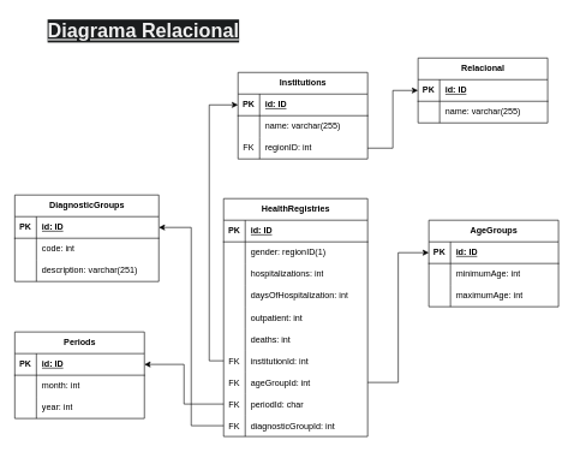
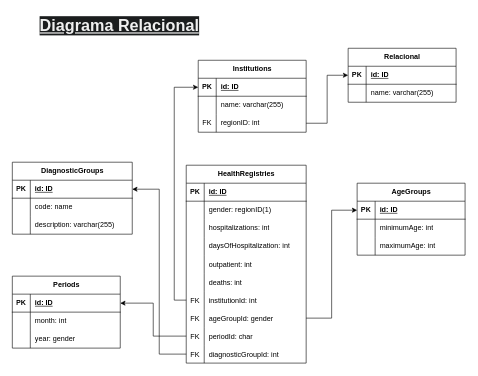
  <mxCell id="0" />
  <mxCell id="1" parent="0" />
  <mxCell id="2" value="DiagnosticGroups" style="shape=table;startSize=30;container=1;collapsible=1;childLayout=tableLayout;fixedRows=1;rowLines=0;fontStyle=1;align=center;resizeLast=1;html=1;" parent="1" vertex="1"><mxGeometry x="20" y="270" width="200" height="120" as="geometry" /></mxCell>
  <mxCell id="3" value="" style="shape=tableRow;horizontal=0;startSize=0;swimlaneHead=0;swimlaneBody=0;fillColor=none;collapsible=0;dropTarget=0;points=[[0,0.5],[1,0.5]];portConstraint=eastwest;top=0;left=0;right=0;bottom=1;" parent="2" vertex="1"><mxGeometry y="30" width="200" height="30" as="geometry" /></mxCell>
  <mxCell id="4" value="PK" style="shape=partialRectangle;connectable=0;fillColor=none;top=0;left=0;bottom=0;right=0;fontStyle=1;overflow=hidden;whiteSpace=wrap;html=1;" parent="3" vertex="1"><mxGeometry width="30" height="30" as="geometry"><mxRectangle width="30" height="30" as="alternateBounds" /></mxGeometry></mxCell>
  <mxCell id="5" value="id: ID" style="shape=partialRectangle;connectable=0;fillColor=none;top=0;left=0;bottom=0;right=0;align=left;spacingLeft=6;fontStyle=5;overflow=hidden;whiteSpace=wrap;html=1;" parent="3" vertex="1"><mxGeometry x="30" width="170" height="30" as="geometry"><mxRectangle width="170" height="30" as="alternateBounds" /></mxGeometry></mxCell>
  <mxCell id="6" value="" style="shape=tableRow;horizontal=0;startSize=0;swimlaneHead=0;swimlaneBody=0;fillColor=none;collapsible=0;dropTarget=0;points=[[0,0.5],[1,0.5]];portConstraint=eastwest;top=0;left=0;right=0;bottom=0;" parent="2" vertex="1"><mxGeometry y="60" width="200" height="30" as="geometry" /></mxCell>
  <mxCell id="7" value="" style="shape=partialRectangle;connectable=0;fillColor=none;top=0;left=0;bottom=0;right=0;editable=1;overflow=hidden;whiteSpace=wrap;html=1;" parent="6" vertex="1"><mxGeometry width="30" height="30" as="geometry"><mxRectangle width="30" height="30" as="alternateBounds" /></mxGeometry></mxCell>
- <mxCell id="8" value="code: int" style="shape=partialRectangle;connectable=0;fillColor=none;top=0;left=0;bottom=0;right=0;align=left;spacingLeft=6;overflow=hidden;whiteSpace=wrap;html=1;" parent="6" vertex="1"><mxGeometry x="30" width="170" height="30" as="geometry"><mxRectangle width="170" height="30" as="alternateBounds" /></mxGeometry></mxCell>
+ <mxCell id="8" value="code: name" style="shape=partialRectangle;connectable=0;fillColor=none;top=0;left=0;bottom=0;right=0;align=left;spacingLeft=6;overflow=hidden;whiteSpace=wrap;html=1;" parent="6" vertex="1"><mxGeometry x="30" width="170" height="30" as="geometry"><mxRectangle width="170" height="30" as="alternateBounds" /></mxGeometry></mxCell>
  <mxCell id="9" value="" style="shape=tableRow;horizontal=0;startSize=0;swimlaneHead=0;swimlaneBody=0;fillColor=none;collapsible=0;dropTarget=0;points=[[0,0.5],[1,0.5]];portConstraint=eastwest;top=0;left=0;right=0;bottom=0;" parent="2" vertex="1"><mxGeometry y="90" width="200" height="30" as="geometry" /></mxCell>
  <mxCell id="10" value="" style="shape=partialRectangle;connectable=0;fillColor=none;top=0;left=0;bottom=0;right=0;editable=1;overflow=hidden;whiteSpace=wrap;html=1;" parent="9" vertex="1"><mxGeometry width="30" height="30" as="geometry"><mxRectangle width="30" height="30" as="alternateBounds" /></mxGeometry></mxCell>
- <mxCell id="11" value="description: varchar(251)" style="shape=partialRectangle;connectable=0;fillColor=none;top=0;left=0;bottom=0;right=0;align=left;spacingLeft=6;overflow=hidden;whiteSpace=wrap;html=1;" parent="9" vertex="1"><mxGeometry x="30" width="170" height="30" as="geometry"><mxRectangle width="170" height="30" as="alternateBounds" /></mxGeometry></mxCell>
+ <mxCell id="11" value="description: varchar(255)" style="shape=partialRectangle;connectable=0;fillColor=none;top=0;left=0;bottom=0;right=0;align=left;spacingLeft=6;overflow=hidden;whiteSpace=wrap;html=1;" parent="9" vertex="1"><mxGeometry x="30" width="170" height="30" as="geometry"><mxRectangle width="170" height="30" as="alternateBounds" /></mxGeometry></mxCell>
  <mxCell id="12" value="Periods" style="shape=table;startSize=30;container=1;collapsible=1;childLayout=tableLayout;fixedRows=1;rowLines=0;fontStyle=1;align=center;resizeLast=1;html=1;" parent="1" vertex="1"><mxGeometry x="20" y="460" width="180" height="120" as="geometry" /></mxCell>
  <mxCell id="13" value="" style="shape=tableRow;horizontal=0;startSize=0;swimlaneHead=0;swimlaneBody=0;fillColor=none;collapsible=0;dropTarget=0;points=[[0,0.5],[1,0.5]];portConstraint=eastwest;top=0;left=0;right=0;bottom=1;" parent="12" vertex="1"><mxGeometry y="30" width="180" height="30" as="geometry" /></mxCell>
  <mxCell id="14" value="PK" style="shape=partialRectangle;connectable=0;fillColor=none;top=0;left=0;bottom=0;right=0;fontStyle=1;overflow=hidden;whiteSpace=wrap;html=1;" parent="13" vertex="1"><mxGeometry width="30" height="30" as="geometry"><mxRectangle width="30" height="30" as="alternateBounds" /></mxGeometry></mxCell>
  <mxCell id="15" value="id: ID" style="shape=partialRectangle;connectable=0;fillColor=none;top=0;left=0;bottom=0;right=0;align=left;spacingLeft=6;fontStyle=5;overflow=hidden;whiteSpace=wrap;html=1;" parent="13" vertex="1"><mxGeometry x="30" width="150" height="30" as="geometry"><mxRectangle width="150" height="30" as="alternateBounds" /></mxGeometry></mxCell>
  <mxCell id="16" value="" style="shape=tableRow;horizontal=0;startSize=0;swimlaneHead=0;swimlaneBody=0;fillColor=none;collapsible=0;dropTarget=0;points=[[0,0.5],[1,0.5]];portConstraint=eastwest;top=0;left=0;right=0;bottom=0;" parent="12" vertex="1"><mxGeometry y="60" width="180" height="30" as="geometry" /></mxCell>
  <mxCell id="17" value="" style="shape=partialRectangle;connectable=0;fillColor=none;top=0;left=0;bottom=0;right=0;editable=1;overflow=hidden;whiteSpace=wrap;html=1;" parent="16" vertex="1"><mxGeometry width="30" height="30" as="geometry"><mxRectangle width="30" height="30" as="alternateBounds" /></mxGeometry></mxCell>
  <mxCell id="18" value="month: int" style="shape=partialRectangle;connectable=0;fillColor=none;top=0;left=0;bottom=0;right=0;align=left;spacingLeft=6;overflow=hidden;whiteSpace=wrap;html=1;" parent="16" vertex="1"><mxGeometry x="30" width="150" height="30" as="geometry"><mxRectangle width="150" height="30" as="alternateBounds" /></mxGeometry></mxCell>
  <mxCell id="19" value="" style="shape=tableRow;horizontal=0;startSize=0;swimlaneHead=0;swimlaneBody=0;fillColor=none;collapsible=0;dropTarget=0;points=[[0,0.5],[1,0.5]];portConstraint=eastwest;top=0;left=0;right=0;bottom=0;" parent="12" vertex="1"><mxGeometry y="90" width="180" height="30" as="geometry" /></mxCell>
  <mxCell id="20" value="" style="shape=partialRectangle;connectable=0;fillColor=none;top=0;left=0;bottom=0;right=0;editable=1;overflow=hidden;whiteSpace=wrap;html=1;" parent="19" vertex="1"><mxGeometry width="30" height="30" as="geometry"><mxRectangle width="30" height="30" as="alternateBounds" /></mxGeometry></mxCell>
- <mxCell id="21" value="year: int" style="shape=partialRectangle;connectable=0;fillColor=none;top=0;left=0;bottom=0;right=0;align=left;spacingLeft=6;overflow=hidden;whiteSpace=wrap;html=1;" parent="19" vertex="1"><mxGeometry x="30" width="150" height="30" as="geometry"><mxRectangle width="150" height="30" as="alternateBounds" /></mxGeometry></mxCell>
+ <mxCell id="21" value="year: gender" style="shape=partialRectangle;connectable=0;fillColor=none;top=0;left=0;bottom=0;right=0;align=left;spacingLeft=6;overflow=hidden;whiteSpace=wrap;html=1;" parent="19" vertex="1"><mxGeometry x="30" width="150" height="30" as="geometry"><mxRectangle width="150" height="30" as="alternateBounds" /></mxGeometry></mxCell>
  <mxCell id="22" value="Relacional" style="shape=table;startSize=30;container=1;collapsible=1;childLayout=tableLayout;fixedRows=1;rowLines=0;fontStyle=1;align=center;resizeLast=1;html=1;" parent="1" vertex="1"><mxGeometry x="580" y="80" width="180" height="90" as="geometry" /></mxCell>
  <mxCell id="23" value="" style="shape=tableRow;horizontal=0;startSize=0;swimlaneHead=0;swimlaneBody=0;fillColor=none;collapsible=0;dropTarget=0;points=[[0,0.5],[1,0.5]];portConstraint=eastwest;top=0;left=0;right=0;bottom=1;" parent="22" vertex="1"><mxGeometry y="30" width="180" height="30" as="geometry" /></mxCell>
  <mxCell id="24" value="PK" style="shape=partialRectangle;connectable=0;fillColor=none;top=0;left=0;bottom=0;right=0;fontStyle=1;overflow=hidden;whiteSpace=wrap;html=1;" parent="23" vertex="1"><mxGeometry width="30" height="30" as="geometry"><mxRectangle width="30" height="30" as="alternateBounds" /></mxGeometry></mxCell>
  <mxCell id="25" value="id: ID" style="shape=partialRectangle;connectable=0;fillColor=none;top=0;left=0;bottom=0;right=0;align=left;spacingLeft=6;fontStyle=5;overflow=hidden;whiteSpace=wrap;html=1;" parent="23" vertex="1"><mxGeometry x="30" width="150" height="30" as="geometry"><mxRectangle width="150" height="30" as="alternateBounds" /></mxGeometry></mxCell>
  <mxCell id="26" value="" style="shape=tableRow;horizontal=0;startSize=0;swimlaneHead=0;swimlaneBody=0;fillColor=none;collapsible=0;dropTarget=0;points=[[0,0.5],[1,0.5]];portConstraint=eastwest;top=0;left=0;right=0;bottom=0;" parent="22" vertex="1"><mxGeometry y="60" width="180" height="30" as="geometry" /></mxCell>
  <mxCell id="27" value="" style="shape=partialRectangle;connectable=0;fillColor=none;top=0;left=0;bottom=0;right=0;editable=1;overflow=hidden;whiteSpace=wrap;html=1;" parent="26" vertex="1"><mxGeometry width="30" height="30" as="geometry"><mxRectangle width="30" height="30" as="alternateBounds" /></mxGeometry></mxCell>
  <mxCell id="28" value="name: varchar(255)" style="shape=partialRectangle;connectable=0;fillColor=none;top=0;left=0;bottom=0;right=0;align=left;spacingLeft=6;overflow=hidden;whiteSpace=wrap;html=1;" parent="26" vertex="1"><mxGeometry x="30" width="150" height="30" as="geometry"><mxRectangle width="150" height="30" as="alternateBounds" /></mxGeometry></mxCell>
  <mxCell id="29" value="HealthRegistries" style="shape=table;startSize=30;container=1;collapsible=1;childLayout=tableLayout;fixedRows=1;rowLines=0;fontStyle=1;align=center;resizeLast=1;html=1;" parent="1" vertex="1"><mxGeometry x="310" y="275" width="200" height="330" as="geometry" /></mxCell>
  <mxCell id="30" value="" style="shape=tableRow;horizontal=0;startSize=0;swimlaneHead=0;swimlaneBody=0;fillColor=none;collapsible=0;dropTarget=0;points=[[0,0.5],[1,0.5]];portConstraint=eastwest;top=0;left=0;right=0;bottom=1;" parent="29" vertex="1"><mxGeometry y="30" width="200" height="30" as="geometry" /></mxCell>
  <mxCell id="31" value="PK" style="shape=partialRectangle;connectable=0;fillColor=none;top=0;left=0;bottom=0;right=0;fontStyle=1;overflow=hidden;whiteSpace=wrap;html=1;" parent="30" vertex="1"><mxGeometry width="30" height="30" as="geometry"><mxRectangle width="30" height="30" as="alternateBounds" /></mxGeometry></mxCell>
  <mxCell id="32" value="id: ID" style="shape=partialRectangle;connectable=0;fillColor=none;top=0;left=0;bottom=0;right=0;align=left;spacingLeft=6;fontStyle=5;overflow=hidden;whiteSpace=wrap;html=1;" parent="30" vertex="1"><mxGeometry x="30" width="170" height="30" as="geometry"><mxRectangle width="170" height="30" as="alternateBounds" /></mxGeometry></mxCell>
  <mxCell id="33" value="" style="shape=tableRow;horizontal=0;startSize=0;swimlaneHead=0;swimlaneBody=0;fillColor=none;collapsible=0;dropTarget=0;points=[[0,0.5],[1,0.5]];portConstraint=eastwest;top=0;left=0;right=0;bottom=0;" parent="29" vertex="1"><mxGeometry y="60" width="200" height="30" as="geometry" /></mxCell>
  <mxCell id="34" value="" style="shape=partialRectangle;connectable=0;fillColor=none;top=0;left=0;bottom=0;right=0;editable=1;overflow=hidden;whiteSpace=wrap;html=1;" parent="33" vertex="1"><mxGeometry width="30" height="30" as="geometry"><mxRectangle width="30" height="30" as="alternateBounds" /></mxGeometry></mxCell>
  <mxCell id="35" value="gender: regionID(1)" style="shape=partialRectangle;connectable=0;fillColor=none;top=0;left=0;bottom=0;right=0;align=left;spacingLeft=6;overflow=hidden;whiteSpace=wrap;html=1;" parent="33" vertex="1"><mxGeometry x="30" width="170" height="30" as="geometry"><mxRectangle width="170" height="30" as="alternateBounds" /></mxGeometry></mxCell>
  <mxCell id="36" value="" style="shape=tableRow;horizontal=0;startSize=0;swimlaneHead=0;swimlaneBody=0;fillColor=none;collapsible=0;dropTarget=0;points=[[0,0.5],[1,0.5]];portConstraint=eastwest;top=0;left=0;right=0;bottom=0;" parent="29" vertex="1"><mxGeometry y="90" width="200" height="30" as="geometry" /></mxCell>
  <mxCell id="37" value="" style="shape=partialRectangle;connectable=0;fillColor=none;top=0;left=0;bottom=0;right=0;editable=1;overflow=hidden;whiteSpace=wrap;html=1;" parent="36" vertex="1"><mxGeometry width="30" height="30" as="geometry"><mxRectangle width="30" height="30" as="alternateBounds" /></mxGeometry></mxCell>
  <mxCell id="38" value="hospitalizations: int" style="shape=partialRectangle;connectable=0;fillColor=none;top=0;left=0;bottom=0;right=0;align=left;spacingLeft=6;overflow=hidden;whiteSpace=wrap;html=1;" parent="36" vertex="1"><mxGeometry x="30" width="170" height="30" as="geometry"><mxRectangle width="170" height="30" as="alternateBounds" /></mxGeometry></mxCell>
  <mxCell id="39" value="" style="shape=tableRow;horizontal=0;startSize=0;swimlaneHead=0;swimlaneBody=0;fillColor=none;collapsible=0;dropTarget=0;points=[[0,0.5],[1,0.5]];portConstraint=eastwest;top=0;left=0;right=0;bottom=0;" parent="29" vertex="1"><mxGeometry y="120" width="200" height="30" as="geometry" /></mxCell>
  <mxCell id="40" value="" style="shape=partialRectangle;connectable=0;fillColor=none;top=0;left=0;bottom=0;right=0;editable=1;overflow=hidden;whiteSpace=wrap;html=1;" parent="39" vertex="1"><mxGeometry width="30" height="30" as="geometry"><mxRectangle width="30" height="30" as="alternateBounds" /></mxGeometry></mxCell>
  <mxCell id="41" value="daysOfHospitalization: int" style="shape=partialRectangle;connectable=0;fillColor=none;top=0;left=0;bottom=0;right=0;align=left;spacingLeft=6;overflow=hidden;whiteSpace=wrap;html=1;" parent="39" vertex="1"><mxGeometry x="30" width="170" height="30" as="geometry"><mxRectangle width="170" height="30" as="alternateBounds" /></mxGeometry></mxCell>
  <mxCell id="42" value="" style="shape=tableRow;horizontal=0;startSize=0;swimlaneHead=0;swimlaneBody=0;fillColor=none;collapsible=0;dropTarget=0;points=[[0,0.5],[1,0.5]];portConstraint=eastwest;top=0;left=0;right=0;bottom=0;" parent="29" vertex="1"><mxGeometry y="150" width="200" height="30" as="geometry" /></mxCell>
  <mxCell id="43" value="" style="shape=partialRectangle;connectable=0;fillColor=none;top=0;left=0;bottom=0;right=0;editable=1;overflow=hidden;" parent="42" vertex="1"><mxGeometry width="30" height="30" as="geometry"><mxRectangle width="30" height="30" as="alternateBounds" /></mxGeometry></mxCell>
  <mxCell id="44" value="outpatient: int" style="shape=partialRectangle;connectable=0;fillColor=none;top=0;left=0;bottom=0;right=0;align=left;spacingLeft=6;overflow=hidden;" parent="42" vertex="1"><mxGeometry x="30" width="170" height="30" as="geometry"><mxRectangle width="170" height="30" as="alternateBounds" /></mxGeometry></mxCell>
  <mxCell id="45" value="" style="shape=tableRow;horizontal=0;startSize=0;swimlaneHead=0;swimlaneBody=0;fillColor=none;collapsible=0;dropTarget=0;points=[[0,0.5],[1,0.5]];portConstraint=eastwest;top=0;left=0;right=0;bottom=0;" parent="29" vertex="1"><mxGeometry y="180" width="200" height="30" as="geometry" /></mxCell>
  <mxCell id="46" value="" style="shape=partialRectangle;connectable=0;fillColor=none;top=0;left=0;bottom=0;right=0;editable=1;overflow=hidden;" parent="45" vertex="1"><mxGeometry width="30" height="30" as="geometry"><mxRectangle width="30" height="30" as="alternateBounds" /></mxGeometry></mxCell>
  <mxCell id="47" value="deaths: int" style="shape=partialRectangle;connectable=0;fillColor=none;top=0;left=0;bottom=0;right=0;align=left;spacingLeft=6;overflow=hidden;" parent="45" vertex="1"><mxGeometry x="30" width="170" height="30" as="geometry"><mxRectangle width="170" height="30" as="alternateBounds" /></mxGeometry></mxCell>
  <mxCell id="48" value="" style="shape=tableRow;horizontal=0;startSize=0;swimlaneHead=0;swimlaneBody=0;fillColor=none;collapsible=0;dropTarget=0;points=[[0,0.5],[1,0.5]];portConstraint=eastwest;top=0;left=0;right=0;bottom=0;" parent="29" vertex="1"><mxGeometry y="210" width="200" height="30" as="geometry" /></mxCell>
  <mxCell id="49" value="FK" style="shape=partialRectangle;connectable=0;fillColor=none;top=0;left=0;bottom=0;right=0;editable=1;overflow=hidden;" parent="48" vertex="1"><mxGeometry width="30" height="30" as="geometry"><mxRectangle width="30" height="30" as="alternateBounds" /></mxGeometry></mxCell>
  <mxCell id="50" value="institutionId: int" style="shape=partialRectangle;connectable=0;fillColor=none;top=0;left=0;bottom=0;right=0;align=left;spacingLeft=6;overflow=hidden;" parent="48" vertex="1"><mxGeometry x="30" width="170" height="30" as="geometry"><mxRectangle width="170" height="30" as="alternateBounds" /></mxGeometry></mxCell>
  <mxCell id="51" value="" style="shape=tableRow;horizontal=0;startSize=0;swimlaneHead=0;swimlaneBody=0;fillColor=none;collapsible=0;dropTarget=0;points=[[0,0.5],[1,0.5]];portConstraint=eastwest;top=0;left=0;right=0;bottom=0;" parent="29" vertex="1"><mxGeometry y="240" width="200" height="30" as="geometry" /></mxCell>
  <mxCell id="52" value="FK" style="shape=partialRectangle;connectable=0;fillColor=none;top=0;left=0;bottom=0;right=0;editable=1;overflow=hidden;" parent="51" vertex="1"><mxGeometry width="30" height="30" as="geometry"><mxRectangle width="30" height="30" as="alternateBounds" /></mxGeometry></mxCell>
- <mxCell id="53" value="ageGroupId: int" style="shape=partialRectangle;connectable=0;fillColor=none;top=0;left=0;bottom=0;right=0;align=left;spacingLeft=6;overflow=hidden;" parent="51" vertex="1"><mxGeometry x="30" width="170" height="30" as="geometry"><mxRectangle width="170" height="30" as="alternateBounds" /></mxGeometry></mxCell>
+ <mxCell id="53" value="ageGroupId: gender" style="shape=partialRectangle;connectable=0;fillColor=none;top=0;left=0;bottom=0;right=0;align=left;spacingLeft=6;overflow=hidden;" parent="51" vertex="1"><mxGeometry x="30" width="170" height="30" as="geometry"><mxRectangle width="170" height="30" as="alternateBounds" /></mxGeometry></mxCell>
  <mxCell id="54" value="" style="shape=tableRow;horizontal=0;startSize=0;swimlaneHead=0;swimlaneBody=0;fillColor=none;collapsible=0;dropTarget=0;points=[[0,0.5],[1,0.5]];portConstraint=eastwest;top=0;left=0;right=0;bottom=0;" parent="29" vertex="1"><mxGeometry y="270" width="200" height="30" as="geometry" /></mxCell>
  <mxCell id="55" value="FK" style="shape=partialRectangle;connectable=0;fillColor=none;top=0;left=0;bottom=0;right=0;editable=1;overflow=hidden;" parent="54" vertex="1"><mxGeometry width="30" height="30" as="geometry"><mxRectangle width="30" height="30" as="alternateBounds" /></mxGeometry></mxCell>
  <mxCell id="56" value="periodId: char" style="shape=partialRectangle;connectable=0;fillColor=none;top=0;left=0;bottom=0;right=0;align=left;spacingLeft=6;overflow=hidden;" parent="54" vertex="1"><mxGeometry x="30" width="170" height="30" as="geometry"><mxRectangle width="170" height="30" as="alternateBounds" /></mxGeometry></mxCell>
  <mxCell id="57" value="" style="shape=tableRow;horizontal=0;startSize=0;swimlaneHead=0;swimlaneBody=0;fillColor=none;collapsible=0;dropTarget=0;points=[[0,0.5],[1,0.5]];portConstraint=eastwest;top=0;left=0;right=0;bottom=0;" parent="29" vertex="1"><mxGeometry y="300" width="200" height="30" as="geometry" /></mxCell>
  <mxCell id="58" value="FK" style="shape=partialRectangle;connectable=0;fillColor=none;top=0;left=0;bottom=0;right=0;editable=1;overflow=hidden;" parent="57" vertex="1"><mxGeometry width="30" height="30" as="geometry"><mxRectangle width="30" height="30" as="alternateBounds" /></mxGeometry></mxCell>
  <mxCell id="59" value="diagnosticGroupId: int" style="shape=partialRectangle;connectable=0;fillColor=none;top=0;left=0;bottom=0;right=0;align=left;spacingLeft=6;overflow=hidden;" parent="57" vertex="1"><mxGeometry x="30" width="170" height="30" as="geometry"><mxRectangle width="170" height="30" as="alternateBounds" /></mxGeometry></mxCell>
  <mxCell id="60" value="Institutions" style="shape=table;startSize=30;container=1;collapsible=1;childLayout=tableLayout;fixedRows=1;rowLines=0;fontStyle=1;align=center;resizeLast=1;html=1;" parent="1" vertex="1"><mxGeometry x="330" y="100" width="180" height="120" as="geometry" /></mxCell>
  <mxCell id="61" value="" style="shape=tableRow;horizontal=0;startSize=0;swimlaneHead=0;swimlaneBody=0;fillColor=none;collapsible=0;dropTarget=0;points=[[0,0.5],[1,0.5]];portConstraint=eastwest;top=0;left=0;right=0;bottom=1;" parent="60" vertex="1"><mxGeometry y="30" width="180" height="30" as="geometry" /></mxCell>
  <mxCell id="62" value="PK" style="shape=partialRectangle;connectable=0;fillColor=none;top=0;left=0;bottom=0;right=0;fontStyle=1;overflow=hidden;whiteSpace=wrap;html=1;" parent="61" vertex="1"><mxGeometry width="30" height="30" as="geometry"><mxRectangle width="30" height="30" as="alternateBounds" /></mxGeometry></mxCell>
  <mxCell id="63" value="id: ID" style="shape=partialRectangle;connectable=0;fillColor=none;top=0;left=0;bottom=0;right=0;align=left;spacingLeft=6;fontStyle=5;overflow=hidden;whiteSpace=wrap;html=1;" parent="61" vertex="1"><mxGeometry x="30" width="150" height="30" as="geometry"><mxRectangle width="150" height="30" as="alternateBounds" /></mxGeometry></mxCell>
  <mxCell id="64" value="" style="shape=tableRow;horizontal=0;startSize=0;swimlaneHead=0;swimlaneBody=0;fillColor=none;collapsible=0;dropTarget=0;points=[[0,0.5],[1,0.5]];portConstraint=eastwest;top=0;left=0;right=0;bottom=0;" parent="60" vertex="1"><mxGeometry y="60" width="180" height="30" as="geometry" /></mxCell>
  <mxCell id="65" value="" style="shape=partialRectangle;connectable=0;fillColor=none;top=0;left=0;bottom=0;right=0;editable=1;overflow=hidden;whiteSpace=wrap;html=1;" parent="64" vertex="1"><mxGeometry width="30" height="30" as="geometry"><mxRectangle width="30" height="30" as="alternateBounds" /></mxGeometry></mxCell>
  <mxCell id="66" value="name: varchar(255)" style="shape=partialRectangle;connectable=0;fillColor=none;top=0;left=0;bottom=0;right=0;align=left;spacingLeft=6;overflow=hidden;whiteSpace=wrap;html=1;" parent="64" vertex="1"><mxGeometry x="30" width="150" height="30" as="geometry"><mxRectangle width="150" height="30" as="alternateBounds" /></mxGeometry></mxCell>
  <mxCell id="67" value="" style="shape=tableRow;horizontal=0;startSize=0;swimlaneHead=0;swimlaneBody=0;fillColor=none;collapsible=0;dropTarget=0;points=[[0,0.5],[1,0.5]];portConstraint=eastwest;top=0;left=0;right=0;bottom=0;" parent="60" vertex="1"><mxGeometry y="90" width="180" height="30" as="geometry" /></mxCell>
  <mxCell id="68" value="FK" style="shape=partialRectangle;connectable=0;fillColor=none;top=0;left=0;bottom=0;right=0;editable=1;overflow=hidden;whiteSpace=wrap;html=1;" parent="67" vertex="1"><mxGeometry width="30" height="30" as="geometry"><mxRectangle width="30" height="30" as="alternateBounds" /></mxGeometry></mxCell>
  <mxCell id="69" value="regionID: int" style="shape=partialRectangle;connectable=0;fillColor=none;top=0;left=0;bottom=0;right=0;align=left;spacingLeft=6;overflow=hidden;whiteSpace=wrap;html=1;" parent="67" vertex="1"><mxGeometry x="30" width="150" height="30" as="geometry"><mxRectangle width="150" height="30" as="alternateBounds" /></mxGeometry></mxCell>
  <mxCell id="70" style="edgeStyle=orthogonalEdgeStyle;rounded=0;orthogonalLoop=1;jettySize=auto;html=1;entryX=1;entryY=0.5;entryDx=0;entryDy=0;endArrow=none;endFill=0;startArrow=classic;startFill=1;" parent="1" source="23" target="67" edge="1"><mxGeometry relative="1" as="geometry" /></mxCell>
  <mxCell id="71" style="edgeStyle=orthogonalEdgeStyle;rounded=0;orthogonalLoop=1;jettySize=auto;html=1;entryX=0;entryY=0.5;entryDx=0;entryDy=0;endArrow=none;endFill=0;startArrow=classic;startFill=1;" parent="1" source="61" target="48" edge="1"><mxGeometry relative="1" as="geometry" /></mxCell>
  <mxCell id="72" style="edgeStyle=orthogonalEdgeStyle;rounded=0;orthogonalLoop=1;jettySize=auto;html=1;entryX=0;entryY=0.5;entryDx=0;entryDy=0;startArrow=classic;startFill=1;endArrow=none;endFill=0;" parent="1" source="13" target="54" edge="1"><mxGeometry relative="1" as="geometry" /></mxCell>
  <mxCell id="73" style="edgeStyle=orthogonalEdgeStyle;rounded=0;orthogonalLoop=1;jettySize=auto;html=1;entryX=0;entryY=0.5;entryDx=0;entryDy=0;startArrow=classic;startFill=1;endArrow=none;endFill=0;" parent="1" source="3" target="57" edge="1"><mxGeometry relative="1" as="geometry" /></mxCell>
  <mxCell id="74" value="AgeGroups" style="shape=table;startSize=30;container=1;collapsible=1;childLayout=tableLayout;fixedRows=1;rowLines=0;fontStyle=1;align=center;resizeLast=1;html=1;" parent="1" vertex="1"><mxGeometry x="595" y="305" width="180" height="120" as="geometry" /></mxCell>
  <mxCell id="75" value="" style="shape=tableRow;horizontal=0;startSize=0;swimlaneHead=0;swimlaneBody=0;fillColor=none;collapsible=0;dropTarget=0;points=[[0,0.5],[1,0.5]];portConstraint=eastwest;top=0;left=0;right=0;bottom=1;" parent="74" vertex="1"><mxGeometry y="30" width="180" height="30" as="geometry" /></mxCell>
  <mxCell id="76" value="PK" style="shape=partialRectangle;connectable=0;fillColor=none;top=0;left=0;bottom=0;right=0;fontStyle=1;overflow=hidden;whiteSpace=wrap;html=1;" parent="75" vertex="1"><mxGeometry width="30" height="30" as="geometry"><mxRectangle width="30" height="30" as="alternateBounds" /></mxGeometry></mxCell>
  <mxCell id="77" value="id: ID" style="shape=partialRectangle;connectable=0;fillColor=none;top=0;left=0;bottom=0;right=0;align=left;spacingLeft=6;fontStyle=5;overflow=hidden;whiteSpace=wrap;html=1;" parent="75" vertex="1"><mxGeometry x="30" width="150" height="30" as="geometry"><mxRectangle width="150" height="30" as="alternateBounds" /></mxGeometry></mxCell>
  <mxCell id="78" value="" style="shape=tableRow;horizontal=0;startSize=0;swimlaneHead=0;swimlaneBody=0;fillColor=none;collapsible=0;dropTarget=0;points=[[0,0.5],[1,0.5]];portConstraint=eastwest;top=0;left=0;right=0;bottom=0;" parent="74" vertex="1"><mxGeometry y="60" width="180" height="30" as="geometry" /></mxCell>
  <mxCell id="79" value="" style="shape=partialRectangle;connectable=0;fillColor=none;top=0;left=0;bottom=0;right=0;editable=1;overflow=hidden;whiteSpace=wrap;html=1;" parent="78" vertex="1"><mxGeometry width="30" height="30" as="geometry"><mxRectangle width="30" height="30" as="alternateBounds" /></mxGeometry></mxCell>
  <mxCell id="80" value="minimumAge: int" style="shape=partialRectangle;connectable=0;fillColor=none;top=0;left=0;bottom=0;right=0;align=left;spacingLeft=6;overflow=hidden;whiteSpace=wrap;html=1;" parent="78" vertex="1"><mxGeometry x="30" width="150" height="30" as="geometry"><mxRectangle width="150" height="30" as="alternateBounds" /></mxGeometry></mxCell>
  <mxCell id="81" value="" style="shape=tableRow;horizontal=0;startSize=0;swimlaneHead=0;swimlaneBody=0;fillColor=none;collapsible=0;dropTarget=0;points=[[0,0.5],[1,0.5]];portConstraint=eastwest;top=0;left=0;right=0;bottom=0;" parent="74" vertex="1"><mxGeometry y="90" width="180" height="30" as="geometry" /></mxCell>
  <mxCell id="82" value="" style="shape=partialRectangle;connectable=0;fillColor=none;top=0;left=0;bottom=0;right=0;editable=1;overflow=hidden;whiteSpace=wrap;html=1;" parent="81" vertex="1"><mxGeometry width="30" height="30" as="geometry"><mxRectangle width="30" height="30" as="alternateBounds" /></mxGeometry></mxCell>
  <mxCell id="83" value="maximumAge: int" style="shape=partialRectangle;connectable=0;fillColor=none;top=0;left=0;bottom=0;right=0;align=left;spacingLeft=6;overflow=hidden;whiteSpace=wrap;html=1;" parent="81" vertex="1"><mxGeometry x="30" width="150" height="30" as="geometry"><mxRectangle width="150" height="30" as="alternateBounds" /></mxGeometry></mxCell>
  <mxCell id="84" style="edgeStyle=orthogonalEdgeStyle;rounded=0;orthogonalLoop=1;jettySize=auto;html=1;entryX=1;entryY=0.5;entryDx=0;entryDy=0;endArrow=none;endFill=0;startArrow=classic;startFill=1;" parent="1" source="75" target="51" edge="1"><mxGeometry relative="1" as="geometry" /></mxCell>
  <mxCell id="85" value="&lt;h1 style=&quot;forced-color-adjust: none; border-color: rgb(0, 0, 0); color: rgb(240, 240, 240); font-family: Helvetica; font-style: normal; font-variant-ligatures: normal; font-variant-caps: normal; letter-spacing: normal; orphans: 2; text-align: left; text-indent: 0px; text-transform: none; widows: 2; word-spacing: 0px; -webkit-text-stroke-width: 0px; white-space: normal; background-color: rgb(27, 29, 30); text-decoration-thickness: initial; text-decoration-style: initial; text-decoration-color: initial; margin-top: 0px;&quot;&gt;&lt;u style=&quot;forced-color-adjust: none; border-color: rgb(0, 0, 0);&quot;&gt;&lt;font style=&quot;forced-color-adjust: none; border-color: rgb(0, 0, 0); font-size: 27px;&quot;&gt;Diagrama Relacional&lt;/font&gt;&lt;/u&gt;&lt;/h1&gt;" style="text;whiteSpace=wrap;html=1;" parent="1" vertex="1"><mxGeometry x="64" y="20" width="310" height="70" as="geometry" /></mxCell>
